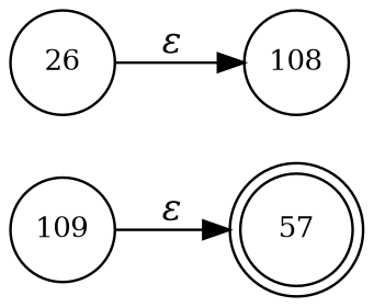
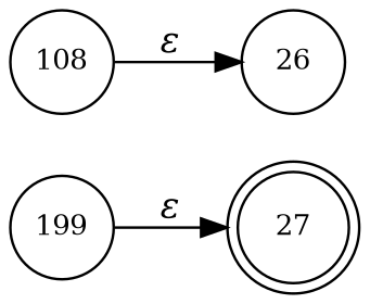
  digraph {
    rankdir=LR
    node [fixedsize=true fontsize=11 shape=circle peripheries=1]
    edge [fontname="Times-Italic"]
-   n1 [label=57 shape=doublecircle width=.6 peripheries=""]
+   n1 [label=27 shape=doublecircle width=.6 peripheries=""]
    n2 [label=26 width=.55]
    n3 [label=108 width=.55]
-   n4 [label=109 width=.55]
-   n2 -> n3 [label="&epsilon;"]
+   n4 [label=199 width=.55]
+   n3 -> n2 [label="&epsilon;"]
    n4 -> n1 [label="&epsilon;"]
  }
